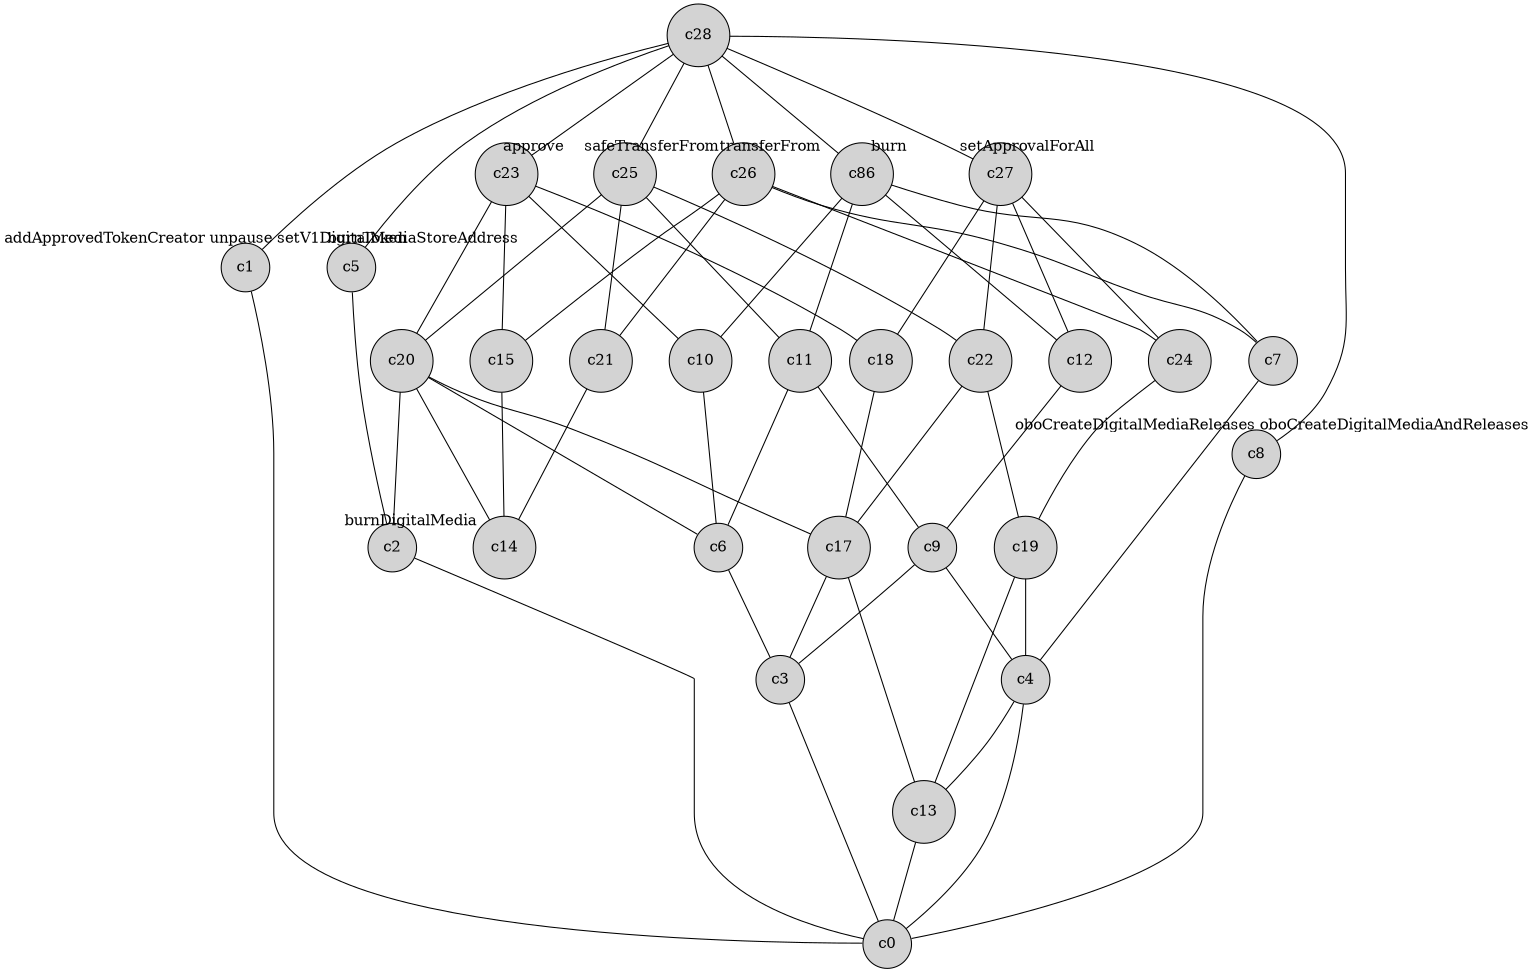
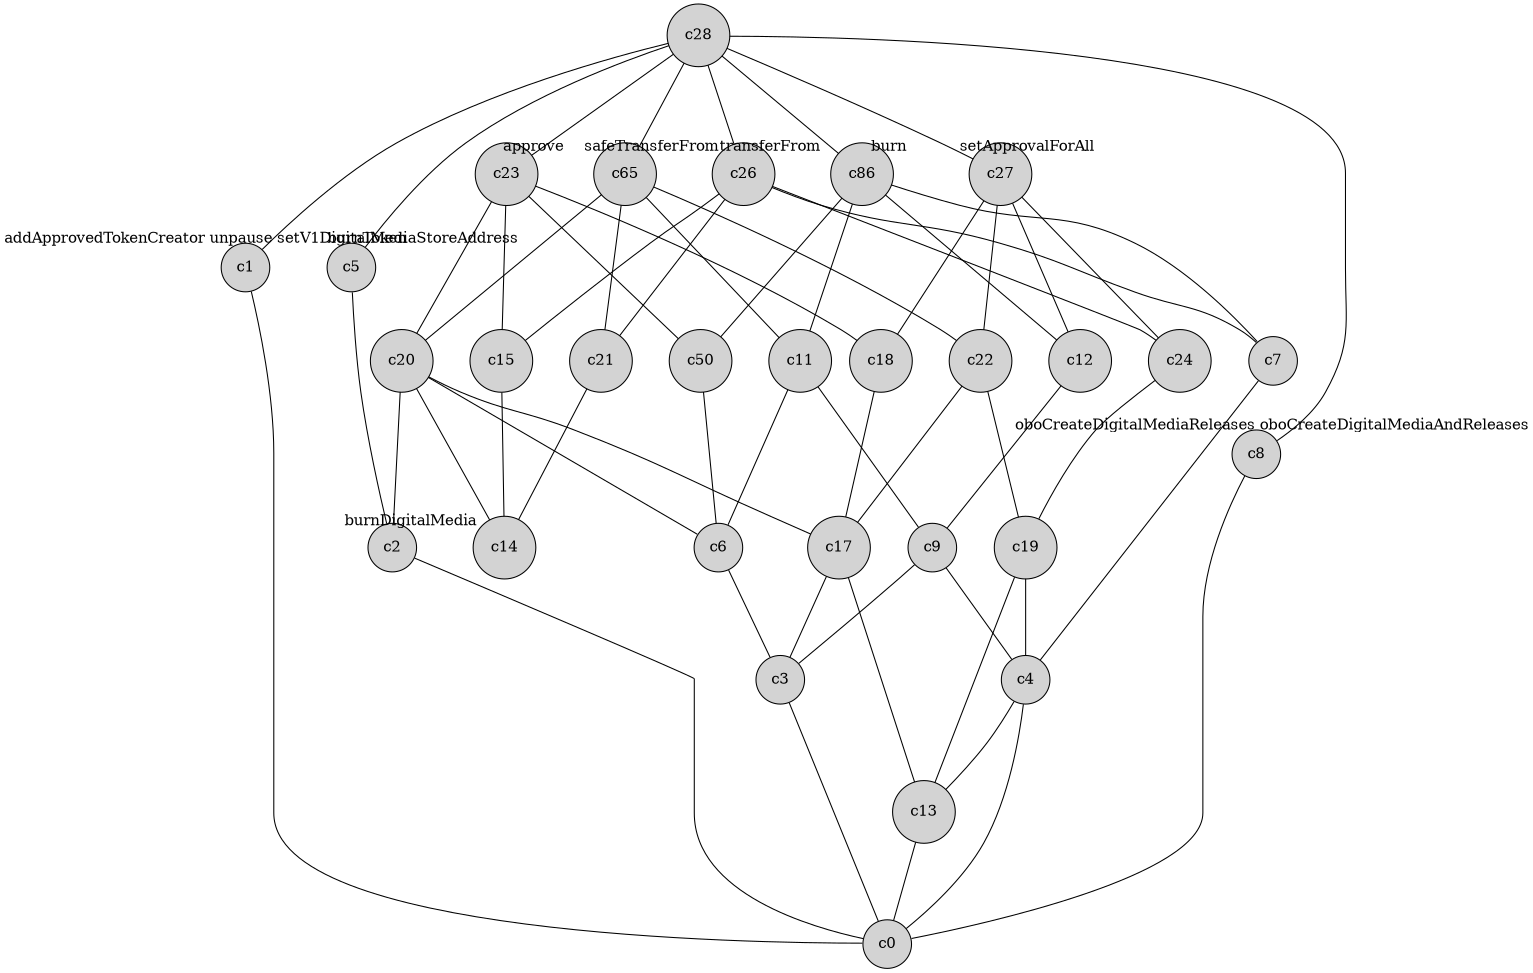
  digraph {
    node [shape=circle style=filled]
    edge [dir=none labeldistance=1.5 minlen=2]
    c1 [width=.25]
    c0 [width=.25]
    c2 [width=.25]
    c3 [width=.25]
    c4 [width=.25]
    c13 [width=.25]
    c5 [width=.25]
    c6 [width=.25]
    c7 [width=.25]
    c8 [width=.25]
    c9 [width=.25]
-   c10 [width=.25]
+   c10 [width=.25 label=c50]
    c11 [width=.25]
    c12 [width=.25]
    c14 [width=.25]
    c15 [width=.25]
    n17 [label=c86 width=.25]
    c17 [width=.25]
    c18 [width=.25]
    c19 [width=.25]
    c20 [width=.25]
    c21 [width=.25]
    c22 [width=.25]
    c23 [width=.25]
    c24 [width=.25]
-   c25 [width=.25]
+   c25 [width=.25 label=c65]
    c26 [width=.25]
    c27 [width=.25]
    c28 [width=.25]
    c1 -> c1 [color=transparent labelangle=270]
    c1 -> c1 [color=transparent labelangle=90 taillabel="addApprovedTokenCreator unpause setV1DigitalMediaStoreAddress"]
    c1 -> c0
    c2 -> c0
    c2 -> c2 [color=transparent labelangle=270]
    c2 -> c2 [color=transparent labelangle=90 taillabel=burnDigitalMedia]
    c3 -> c0
    c3 -> c3 [color=transparent labelangle=270]
    c4 -> c0
    c4 -> c4 [color=transparent labelangle=270]
    c4 -> c13
    c13 -> c0
    c13 -> c13 [color=transparent labelangle=270]
    c5 -> c2
    c5 -> c5 [color=transparent labelangle=270]
    c5 -> c5 [color=transparent labelangle=90 taillabel=burnToken]
    c6 -> c3
    c6 -> c6 [color=transparent labelangle=270]
    c7 -> c4
    c7 -> c7 [color=transparent labelangle=270]
    c8 -> c0
    c8 -> c8 [color=transparent labelangle=270]
    c8 -> c8 [color=transparent labelangle=90 taillabel="oboCreateDigitalMediaReleases oboCreateDigitalMediaAndReleases"]
    c9 -> c3
    c9 -> c4
    c9 -> c9 [color=transparent labelangle=270]
    c10 -> c6
    c10 -> c10 [color=transparent labelangle=270]
    c11 -> c6
    c11 -> c9
    c12 -> c9
    c12 -> c12 [color=transparent labelangle=270]
    c14 -> c14 [color=transparent labelangle=270]
    c15 -> c14
    c15 -> c15 [color=transparent labelangle=270]
    n17 -> c7
    n17 -> c10
    n17 -> c11
    n17 -> c12
    n17 -> n17 [color=transparent labelangle=270]
    n17 -> n17 [color=transparent labelangle=90 taillabel=burn]
    c17 -> c3
    c17 -> c13
    c17 -> c17 [color=transparent labelangle=270]
    c18 -> c17
    c18 -> c18 [color=transparent labelangle=270]
    c19 -> c4
    c19 -> c13
    c19 -> c19 [color=transparent labelangle=270]
    c20 -> c2
    c20 -> c6
    c20 -> c14
    c20 -> c17
    c20 -> c20 [color=transparent labelangle=270]
    c21 -> c14
    c21 -> c21 [color=transparent labelangle=270]
    c22 -> c17
    c22 -> c19
    c22 -> c22 [color=transparent labelangle=270]
    c23 -> c10
    c23 -> c15
    c23 -> c18
    c23 -> c20
    c23 -> c23 [color=transparent labelangle=270]
    c23 -> c23 [color=transparent labelangle=90 taillabel=approve]
    c24 -> c19
    c24 -> c24 [color=transparent labelangle=270]
    c25 -> c11
    c25 -> c20
    c25 -> c21
    c25 -> c22
    c25 -> c25 [color=transparent labelangle=270]
    c25 -> c25 [color=transparent labelangle=90 taillabel=safeTransferFrom]
    c26 -> c7
    c26 -> c15
    c26 -> c21
    c26 -> c24
    c26 -> c26 [color=transparent labelangle=270]
    c26 -> c26 [color=transparent labelangle=90 taillabel=transferFrom]
    c27 -> c12
    c27 -> c18
    c27 -> c22
    c27 -> c24
    c27 -> c27 [color=transparent labelangle=270]
    c27 -> c27 [color=transparent labelangle=90 taillabel=setApprovalForAll]
    c28 -> c1
    c28 -> c5
    c28 -> c8
    c28 -> n17
    c28 -> c23
    c28 -> c25
    c28 -> c26
    c28 -> c27
  }
